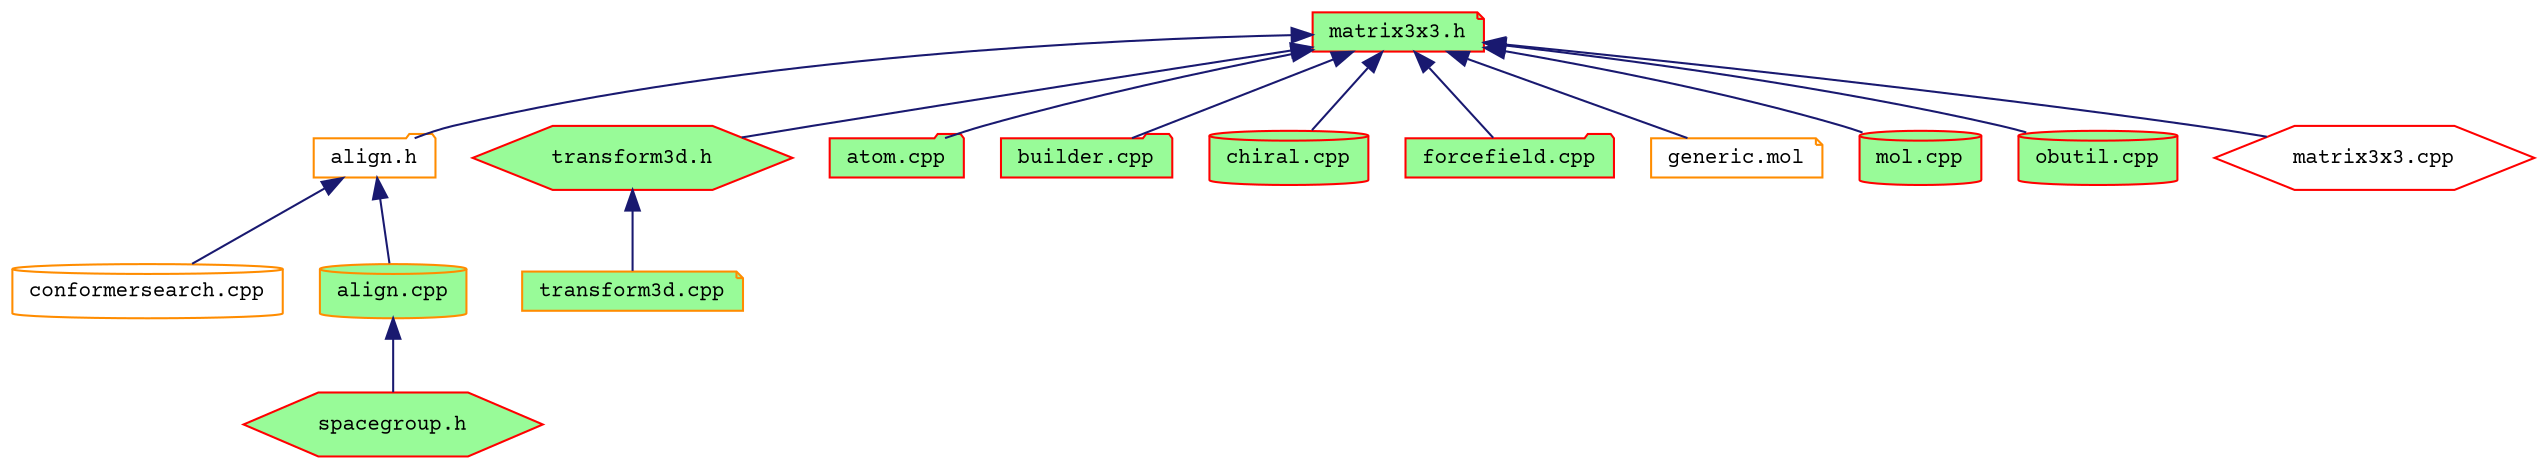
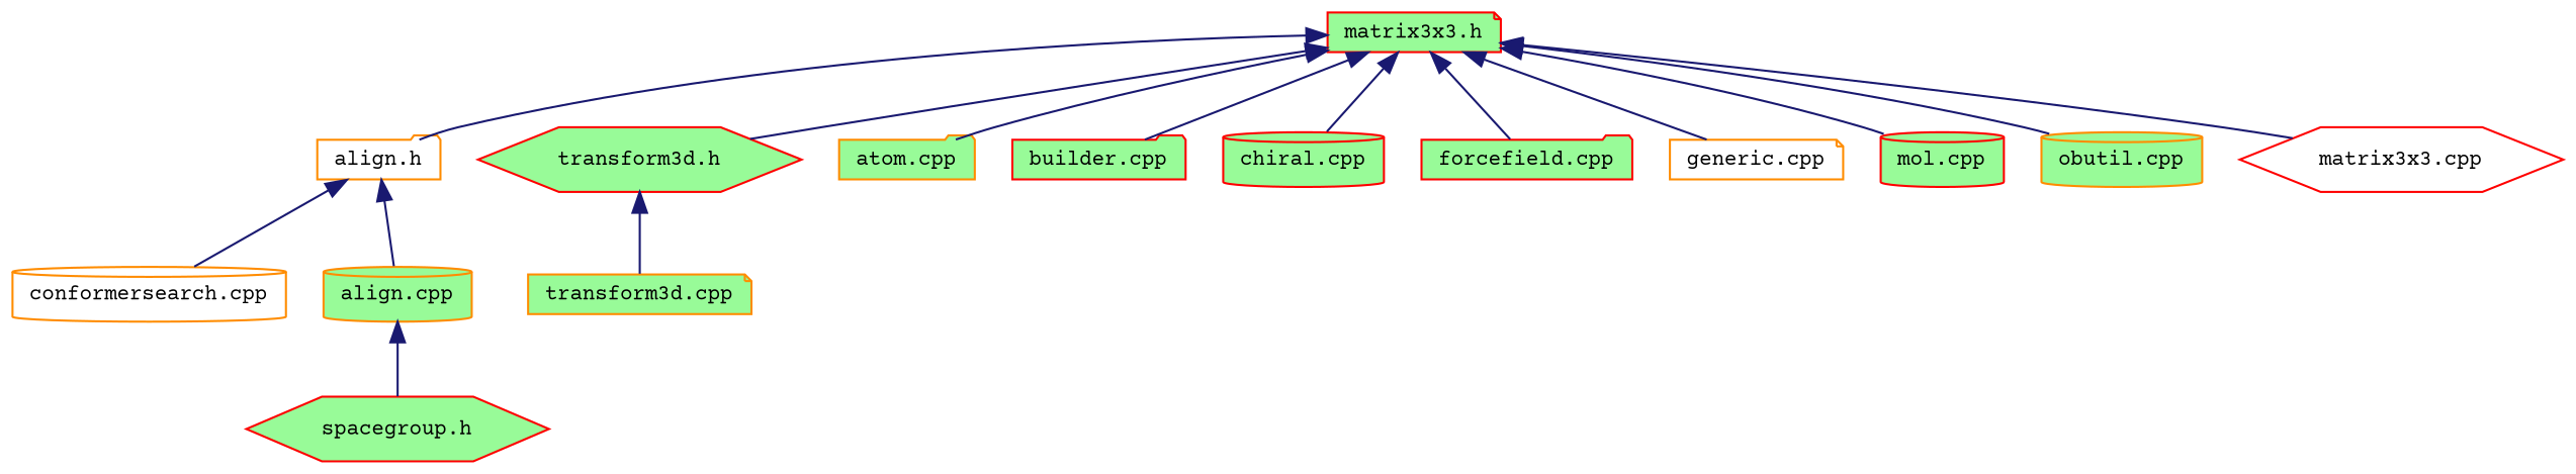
  digraph {
    fontname="Courier Prime"
    node [color=red fillcolor=palegreen fontname="Courier Prime" fontsize=10 shape=cylinder style=filled]
    edge [color=midnightblue dir=back fontname="Courier Prime" fontsize=10 labelfontname=FreeSans labelfontsize=10 style=solid]
    n1 [fontcolor=black height=0.2 label="matrix3x3.h" shape=note width=0.4]
    n2 [color=darkorange fillcolor=white height=0.2 label="align.h" shape=folder width=0.4]
    n3 [height=0.2 label="transform3d.h" shape=hexagon width=0.4]
-   n4 [height=0.2 label="atom.cpp" shape=folder width=0.4]
+   n4 [color=darkorange height=0.2 label="atom.cpp" shape=folder width=0.4]
    n5 [height=0.2 label="builder.cpp" shape=folder width=0.4]
    n6 [height=0.2 label="chiral.cpp" width=0.4]
    n7 [height=0.2 label="forcefield.cpp" shape=folder width=0.4]
-   n8 [color=darkorange fillcolor=white height=0.2 label="generic.mol" shape=note width=0.4]
+   n8 [color=darkorange fillcolor=white height=0.2 label="generic.cpp" shape=note width=0.4]
    n9 [height=0.2 label="mol.cpp" width=0.4]
-   n10 [height=0.2 label="obutil.cpp" width=0.4]
+   n10 [color=darkorange height=0.2 label="obutil.cpp" width=0.4]
    n11 [fillcolor=white height=0.2 label="matrix3x3.cpp" shape=hexagon width=0.4]
    n12 [color=darkorange fillcolor=white height=0.2 label="conformersearch.cpp" width=0.4]
    n13 [color=darkorange height=0.2 label="align.cpp" width=0.4]
    n14 [color=darkorange height=0.2 label="transform3d.cpp" shape=note width=0.4]
    n15 [height=0.2 label="spacegroup.h" shape=hexagon width=0.4]
    n1 -> n2
    n1 -> n3
    n1 -> n4
    n1 -> n5
    n1 -> n6
    n1 -> n7
    n1 -> n8
    n1 -> n9
    n1 -> n10
    n1 -> n11
    n2 -> n12
    n2 -> n13
    n3 -> n14
    n13 -> n15
  }
